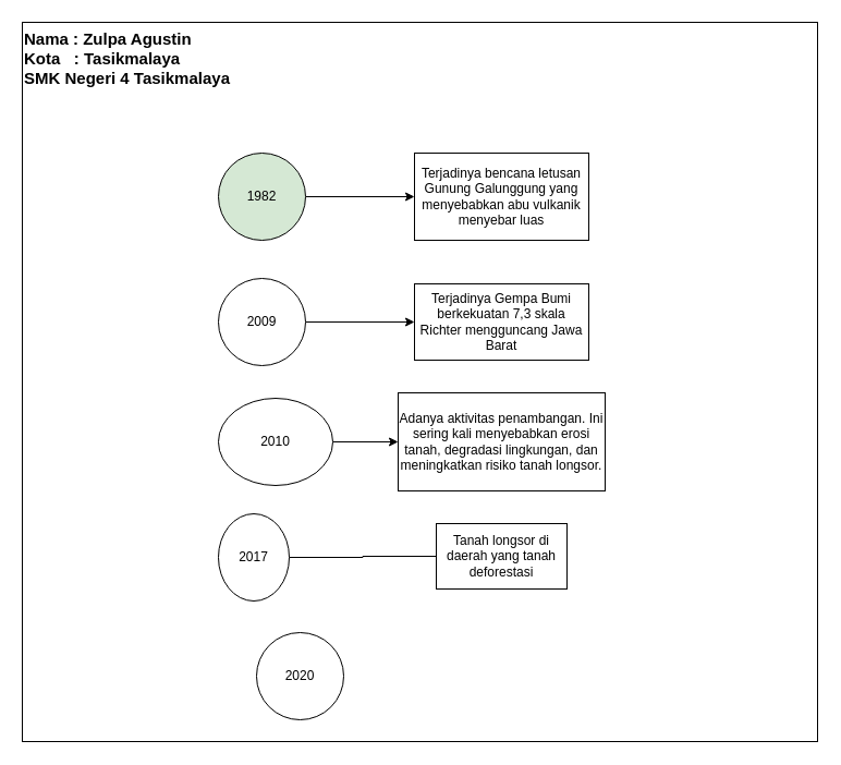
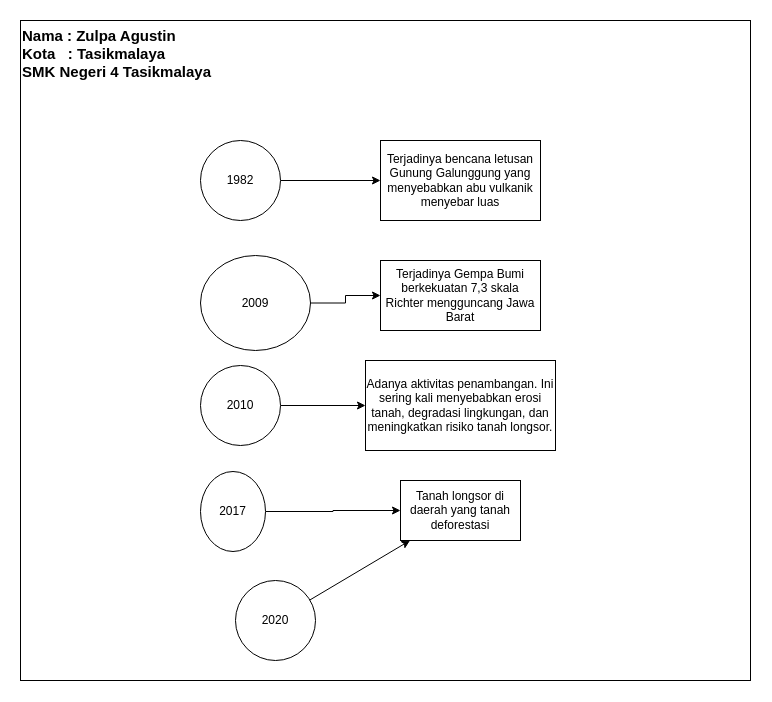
  <mxCell id="0" />
  <mxCell id="1" parent="0" />
  <mxCell id="2" value="Nama : Zulpa Agustin&lt;div style=&quot;font-size: 15px;&quot;&gt;Kota&amp;nbsp; &amp;nbsp;: Tasikmalaya&lt;/div&gt;&lt;div style=&quot;font-size: 15px;&quot;&gt;SMK Negeri 4 Tasikmalaya&lt;/div&gt;" style="rounded=0;whiteSpace=wrap;html=1;align=left;verticalAlign=top;fontStyle=1;fontSize=15;" vertex="1" parent="1"><mxGeometry x="20" y="20" width="730" height="660" as="geometry" /></mxCell>
  <mxCell id="3" value="" style="edgeStyle=orthogonalEdgeStyle;rounded=0;orthogonalLoop=1;jettySize=auto;html=1;" edge="1" parent="1" source="4" target="5"><mxGeometry relative="1" as="geometry" /></mxCell>
- <mxCell id="4" value="1982" style="ellipse;whiteSpace=wrap;html=1;aspect=fixed;fillColor=#d5e8d4;" vertex="1" parent="1"><mxGeometry x="200" y="140" width="80" height="80" as="geometry" /></mxCell>
+ <mxCell id="4" value="1982" style="ellipse;whiteSpace=wrap;html=1;aspect=fixed;" vertex="1" parent="1"><mxGeometry x="200" y="140" width="80" height="80" as="geometry" /></mxCell>
  <mxCell id="5" value="Terjadinya bencana letusan Gunung Galunggung yang menyebabkan abu vulkanik menyebar luas" style="whiteSpace=wrap;html=1;" vertex="1" parent="1"><mxGeometry x="380" y="140" width="160" height="80" as="geometry" /></mxCell>
  <mxCell id="6" value="" style="edgeStyle=orthogonalEdgeStyle;rounded=0;orthogonalLoop=1;jettySize=auto;html=1;" edge="1" parent="1" source="7" target="8"><mxGeometry relative="1" as="geometry" /></mxCell>
- <mxCell id="7" value="2009" style="ellipse;whiteSpace=wrap;html=1;aspect=fixed;" vertex="1" parent="1"><mxGeometry x="200" y="255" width="80" height="80" as="geometry" /></mxCell>
+ <mxCell id="7" value="2009" style="ellipse;whiteSpace=wrap;html=1;aspect=fixed;" vertex="1" parent="1"><mxGeometry x="200" y="255" width="110" height="95" as="geometry" /></mxCell>
  <mxCell id="8" value="Terjadinya Gempa Bumi berkekuatan 7,3 skala Richter mengguncang Jawa Barat" style="whiteSpace=wrap;html=1;" vertex="1" parent="1"><mxGeometry x="380" y="260" width="160" height="70" as="geometry" /></mxCell>
  <mxCell id="9" value="" style="edgeStyle=orthogonalEdgeStyle;rounded=0;orthogonalLoop=1;jettySize=auto;html=1;" edge="1" parent="1" source="10" target="11"><mxGeometry relative="1" as="geometry" /></mxCell>
- <mxCell id="10" value="2010" style="ellipse;whiteSpace=wrap;html=1;aspect=fixed;" vertex="1" parent="1"><mxGeometry x="200" y="365" width="105" height="80" as="geometry" /></mxCell>
+ <mxCell id="10" value="2010" style="ellipse;whiteSpace=wrap;html=1;aspect=fixed;" vertex="1" parent="1"><mxGeometry x="200" y="365" width="80" height="80" as="geometry" /></mxCell>
  <mxCell id="11" value="Adanya aktivitas penambangan. Ini sering kali menyebabkan erosi tanah, degradasi lingkungan, dan meningkatkan risiko tanah longsor." style="whiteSpace=wrap;html=1;" vertex="1" parent="1"><mxGeometry x="365" y="360" width="190" height="90" as="geometry" /></mxCell>
- <mxCell id="12" value="" style="edgeStyle=orthogonalEdgeStyle;rounded=0;orthogonalLoop=1;jettySize=auto;html=1;endArrow=none;" edge="1" parent="1" source="13" target="14"><mxGeometry relative="1" as="geometry" /></mxCell>
+ <mxCell id="12" value="" style="edgeStyle=orthogonalEdgeStyle;rounded=0;orthogonalLoop=1;jettySize=auto;html=1;" edge="1" parent="1" source="13" target="14"><mxGeometry relative="1" as="geometry" /></mxCell>
  <mxCell id="13" value="2017" style="ellipse;whiteSpace=wrap;html=1;aspect=fixed;" vertex="1" parent="1"><mxGeometry x="200" y="471" width="65" height="80" as="geometry" /></mxCell>
  <mxCell id="14" value="Tanah longsor di daerah yang tanah deforestasi" style="whiteSpace=wrap;html=1;" vertex="1" parent="1"><mxGeometry x="400" y="480" width="120" height="60" as="geometry" /></mxCell>
  <mxCell id="15" value="2020" style="ellipse;whiteSpace=wrap;html=1;aspect=fixed;" vertex="1" parent="1"><mxGeometry x="235" y="580" width="80" height="80" as="geometry" /></mxCell>
+ <mxCell id="16" value="" style="endArrow=classic;html=1;rounded=0;" edge="1" parent="1" source="15" target="14"><mxGeometry width="50" height="50" relative="1" as="geometry"><mxPoint x="300" y="380" as="sourcePoint" /><mxPoint x="350" y="330" as="targetPoint" /></mxGeometry></mxCell>
